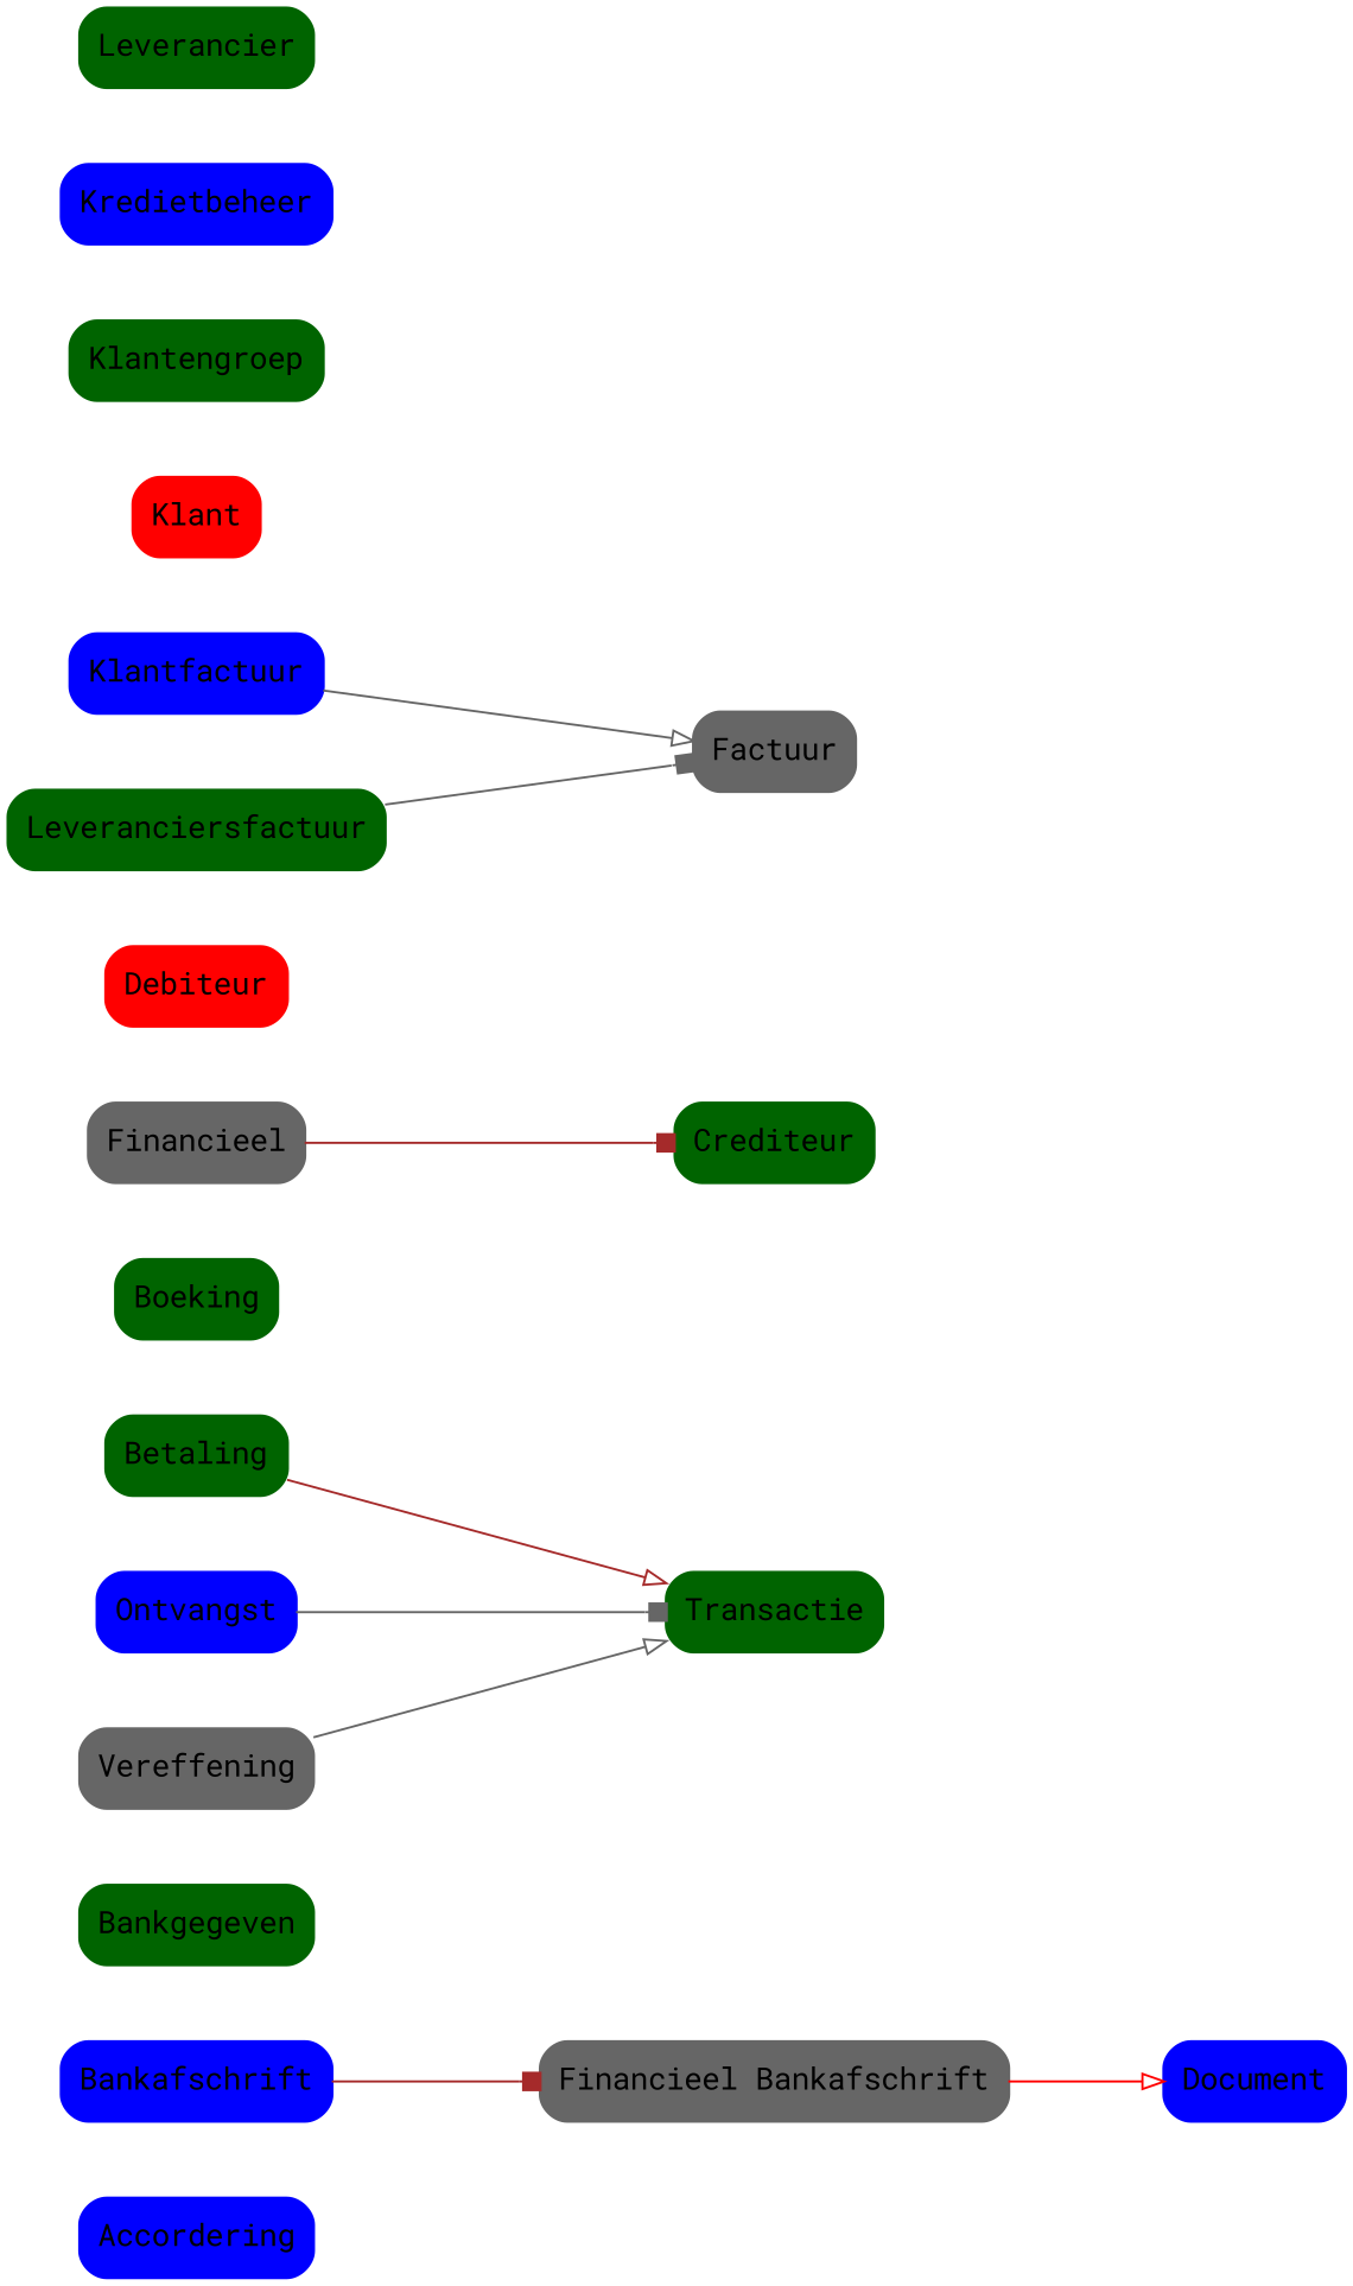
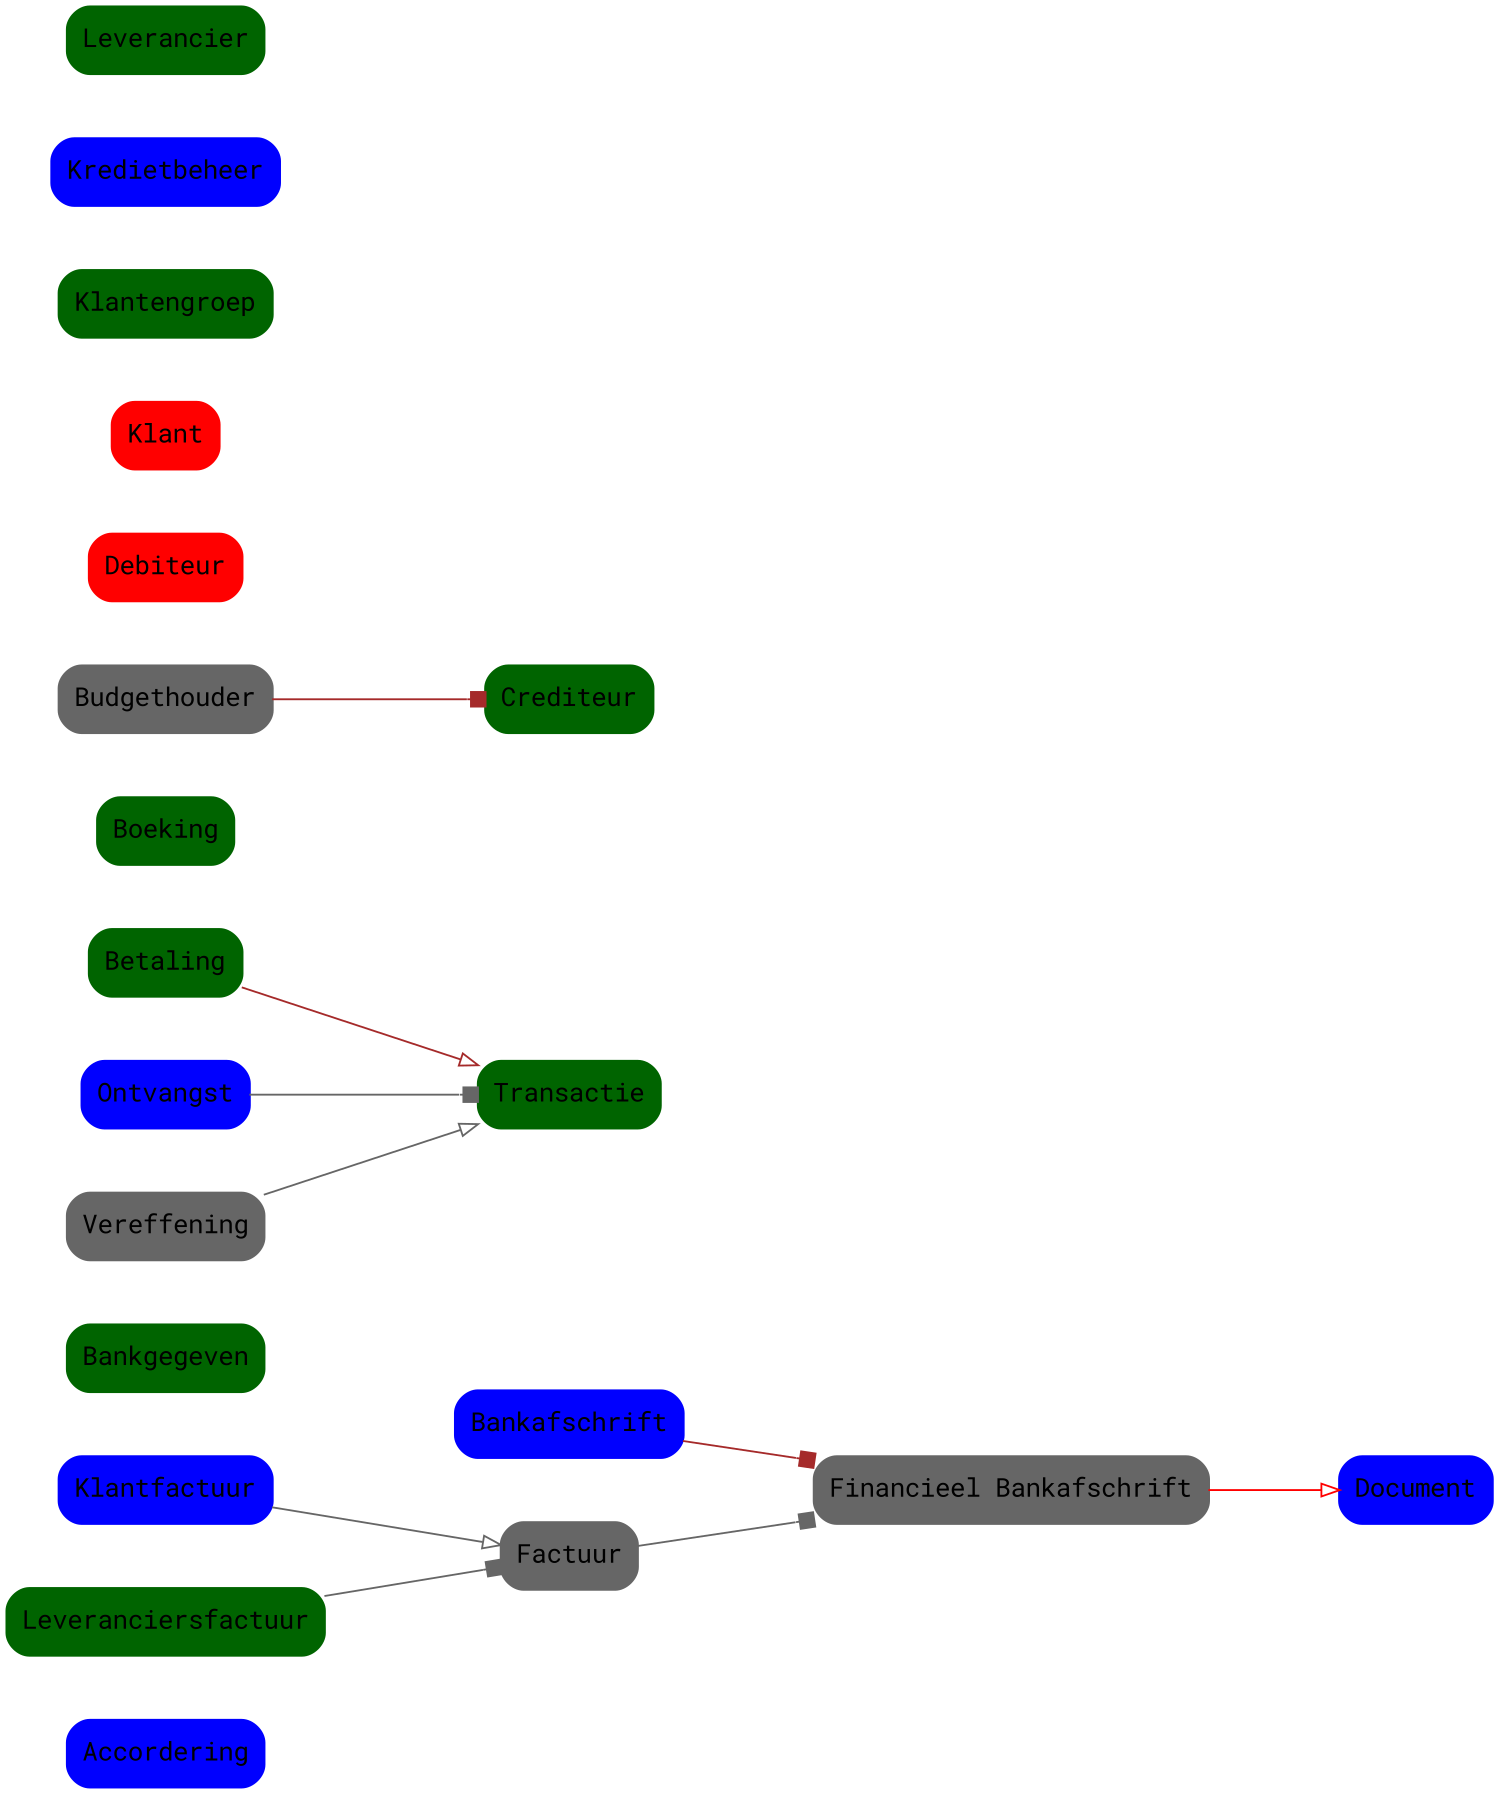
  digraph {
    bgcolor=white
    fontname="Roboto Mono"
    nodesep=0.5
    rank=same
    rankdir=LR
    ranksep=1
    remincross=true
    node [bgcolor=lightgray color=darkgreen fontname="Roboto Mono" shape=box style="rounded,filled,bold"]
    edge [arrowhead=box color=gray40 fontname="Roboto Mono"]
    n1 [color=blue label=Accordering]
    n2 [color=blue label=Bankafschrift]
    n3 [color=gray40 label="Financieel Bankafschrift"]
    n4 [color=blue label=Document]
    n5 [label=Bankgegeven]
    n6 [label=Betaling]
    n7 [label=Transactie]
    n8 [label=Boeking]
-   n9 [color=gray40 label=Financieel]
+   n9 [color=gray40 label=Budgethouder]
    n10 [label=Crediteur]
    n11 [color=red label=Debiteur]
    n12 [color=gray40 label=Factuur]
    n13 [color=red label=Klant]
    n14 [label=Klantengroep]
    n15 [color=blue label=Klantfactuur]
    n16 [color=blue label=Kredietbeheer]
    n17 [label=Leverancier]
    n18 [label=Leveranciersfactuur]
    n19 [color=blue label=Ontvangst]
    n20 [color=gray40 label=Vereffening]
    n2 -> n3 [color=brown]
    n3 -> n4 [arrowhead=onormal color=red]
    n6 -> n7 [arrowhead=onormal color=brown]
    n9 -> n10 [color=brown]
+   n12 -> n3
    n15 -> n12 [arrowhead=onormal]
    n18 -> n12
    n19 -> n7
    n20 -> n7 [arrowhead=onormal]
  }
